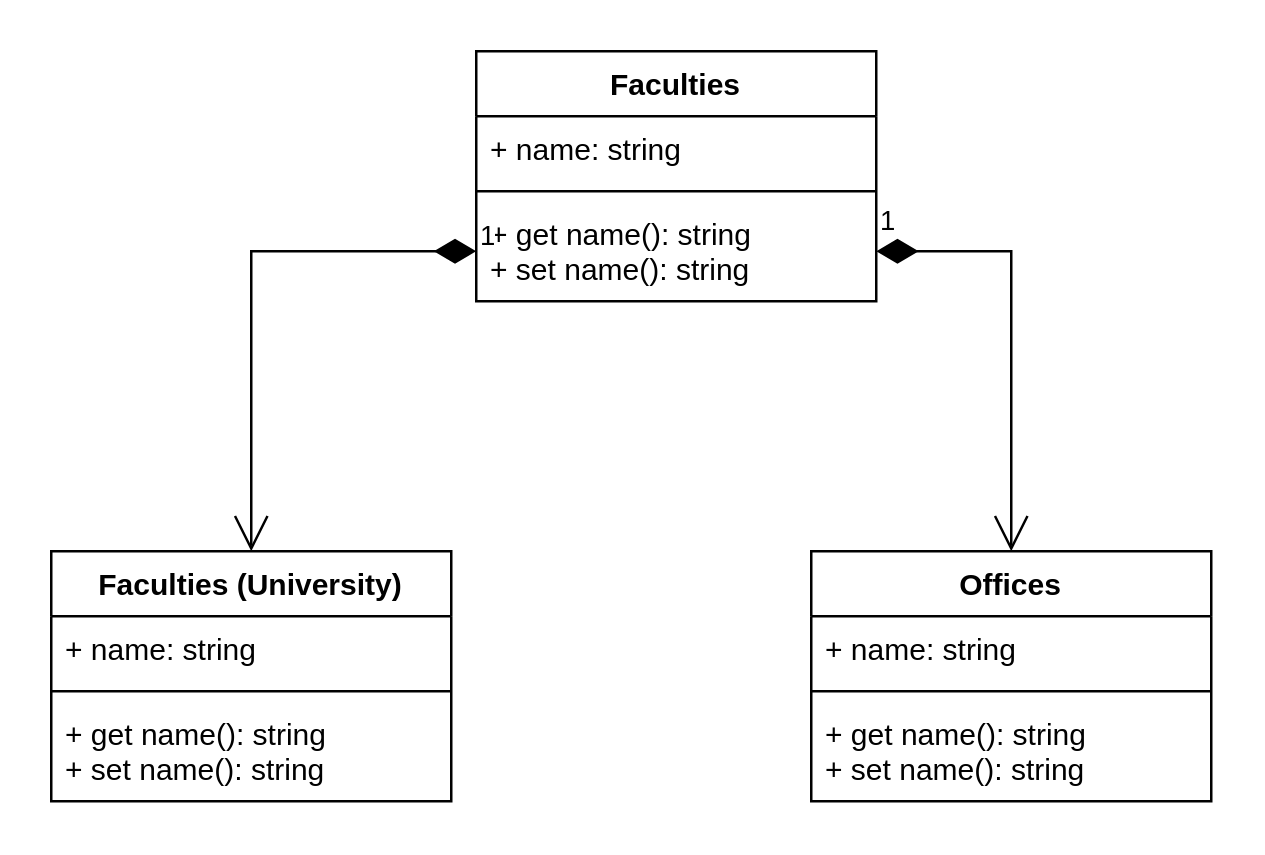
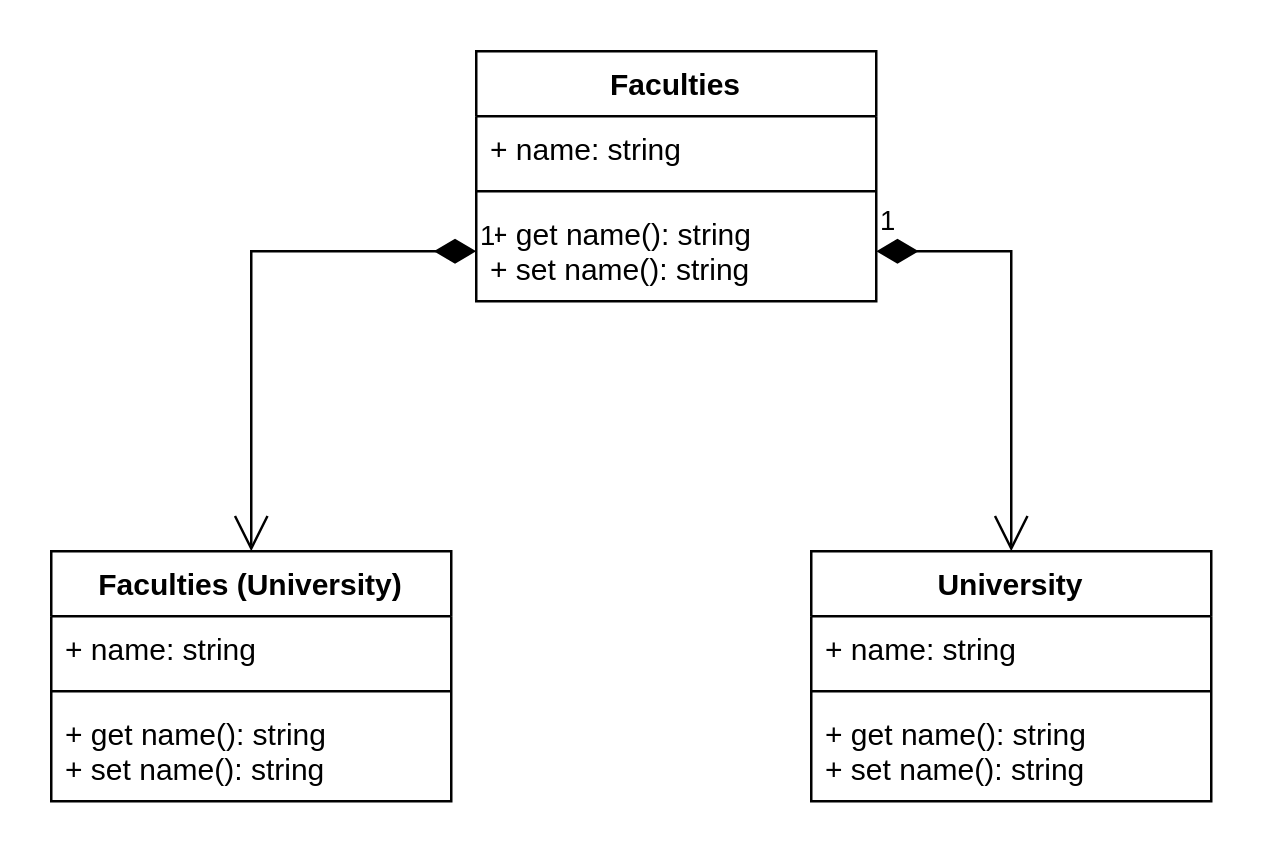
  <mxCell id="0" />
  <mxCell id="1" parent="0" />
  <mxCell id="2" value="Faculties" style="swimlane;fontStyle=1;align=center;verticalAlign=top;childLayout=stackLayout;horizontal=1;startSize=26;horizontalStack=0;resizeParent=1;resizeParentMax=0;resizeLast=0;collapsible=1;marginBottom=0;" vertex="1" parent="1"><mxGeometry x="190" y="20" width="160" height="100" as="geometry"><mxRectangle x="270" y="120" width="100" height="30" as="alternateBounds" /></mxGeometry></mxCell>
  <mxCell id="3" value="+ name: string" style="text;strokeColor=none;fillColor=none;align=left;verticalAlign=top;spacingLeft=4;spacingRight=4;overflow=hidden;rotatable=0;points=[[0,0.5],[1,0.5]];portConstraint=eastwest;" vertex="1" parent="2"><mxGeometry y="26" width="160" height="26" as="geometry" /></mxCell>
  <mxCell id="4" value="" style="line;strokeWidth=1;fillColor=none;align=left;verticalAlign=middle;spacingTop=-1;spacingLeft=3;spacingRight=3;rotatable=0;labelPosition=right;points=[];portConstraint=eastwest;" vertex="1" parent="2"><mxGeometry y="52" width="160" height="8" as="geometry" /></mxCell>
  <mxCell id="5" value="+ get name(): string&#10;+ set name(): string&#10;&#10;" style="text;strokeColor=none;fillColor=none;align=left;verticalAlign=top;spacingLeft=4;spacingRight=4;overflow=hidden;rotatable=0;points=[[0,0.5],[1,0.5]];portConstraint=eastwest;" vertex="1" parent="2"><mxGeometry y="60" width="160" height="40" as="geometry" /></mxCell>
  <mxCell id="6" value="Faculties (University)" style="swimlane;fontStyle=1;align=center;verticalAlign=top;childLayout=stackLayout;horizontal=1;startSize=26;horizontalStack=0;resizeParent=1;resizeParentMax=0;resizeLast=0;collapsible=1;marginBottom=0;" vertex="1" parent="1"><mxGeometry x="20" y="220" width="160" height="100" as="geometry"><mxRectangle x="270" y="120" width="100" height="30" as="alternateBounds" /></mxGeometry></mxCell>
  <mxCell id="7" value="+ name: string" style="text;strokeColor=none;fillColor=none;align=left;verticalAlign=top;spacingLeft=4;spacingRight=4;overflow=hidden;rotatable=0;points=[[0,0.5],[1,0.5]];portConstraint=eastwest;" vertex="1" parent="6"><mxGeometry y="26" width="160" height="26" as="geometry" /></mxCell>
  <mxCell id="8" value="" style="line;strokeWidth=1;fillColor=none;align=left;verticalAlign=middle;spacingTop=-1;spacingLeft=3;spacingRight=3;rotatable=0;labelPosition=right;points=[];portConstraint=eastwest;" vertex="1" parent="6"><mxGeometry y="52" width="160" height="8" as="geometry" /></mxCell>
  <mxCell id="9" value="+ get name(): string&#10;+ set name(): string&#10;&#10;" style="text;strokeColor=none;fillColor=none;align=left;verticalAlign=top;spacingLeft=4;spacingRight=4;overflow=hidden;rotatable=0;points=[[0,0.5],[1,0.5]];portConstraint=eastwest;" vertex="1" parent="6"><mxGeometry y="60" width="160" height="40" as="geometry" /></mxCell>
  <mxCell id="10" value="1" style="endArrow=open;html=1;endSize=12;startArrow=diamondThin;startSize=14;startFill=1;edgeStyle=orthogonalEdgeStyle;align=left;verticalAlign=bottom;rounded=0;" edge="1" parent="1" source="5" target="6"><mxGeometry x="-1" y="3" relative="1" as="geometry"><mxPoint x="170" y="210" as="sourcePoint" /><mxPoint x="330" y="210" as="targetPoint" /></mxGeometry></mxCell>
- <mxCell id="11" value="Offices" style="swimlane;fontStyle=1;align=center;verticalAlign=top;childLayout=stackLayout;horizontal=1;startSize=26;horizontalStack=0;resizeParent=1;resizeParentMax=0;resizeLast=0;collapsible=1;marginBottom=0;" vertex="1" parent="1"><mxGeometry x="324" y="220" width="160" height="100" as="geometry"><mxRectangle x="270" y="120" width="100" height="30" as="alternateBounds" /></mxGeometry></mxCell>
+ <mxCell id="11" value="University" style="swimlane;fontStyle=1;align=center;verticalAlign=top;childLayout=stackLayout;horizontal=1;startSize=26;horizontalStack=0;resizeParent=1;resizeParentMax=0;resizeLast=0;collapsible=1;marginBottom=0;" vertex="1" parent="1"><mxGeometry x="324" y="220" width="160" height="100" as="geometry"><mxRectangle x="270" y="120" width="100" height="30" as="alternateBounds" /></mxGeometry></mxCell>
  <mxCell id="12" value="+ name: string" style="text;strokeColor=none;fillColor=none;align=left;verticalAlign=top;spacingLeft=4;spacingRight=4;overflow=hidden;rotatable=0;points=[[0,0.5],[1,0.5]];portConstraint=eastwest;" vertex="1" parent="11"><mxGeometry y="26" width="160" height="26" as="geometry" /></mxCell>
  <mxCell id="13" value="" style="line;strokeWidth=1;fillColor=none;align=left;verticalAlign=middle;spacingTop=-1;spacingLeft=3;spacingRight=3;rotatable=0;labelPosition=right;points=[];portConstraint=eastwest;" vertex="1" parent="11"><mxGeometry y="52" width="160" height="8" as="geometry" /></mxCell>
  <mxCell id="14" value="+ get name(): string&#10;+ set name(): string&#10;&#10;" style="text;strokeColor=none;fillColor=none;align=left;verticalAlign=top;spacingLeft=4;spacingRight=4;overflow=hidden;rotatable=0;points=[[0,0.5],[1,0.5]];portConstraint=eastwest;" vertex="1" parent="11"><mxGeometry y="60" width="160" height="40" as="geometry" /></mxCell>
  <mxCell id="15" value="1" style="endArrow=open;html=1;endSize=12;startArrow=diamondThin;startSize=14;startFill=1;edgeStyle=orthogonalEdgeStyle;align=left;verticalAlign=bottom;rounded=0;" edge="1" parent="1" target="11" source="5"><mxGeometry x="-1" y="3" relative="1" as="geometry"><mxPoint x="494" y="140" as="sourcePoint" /><mxPoint x="634" y="210" as="targetPoint" /></mxGeometry></mxCell>
